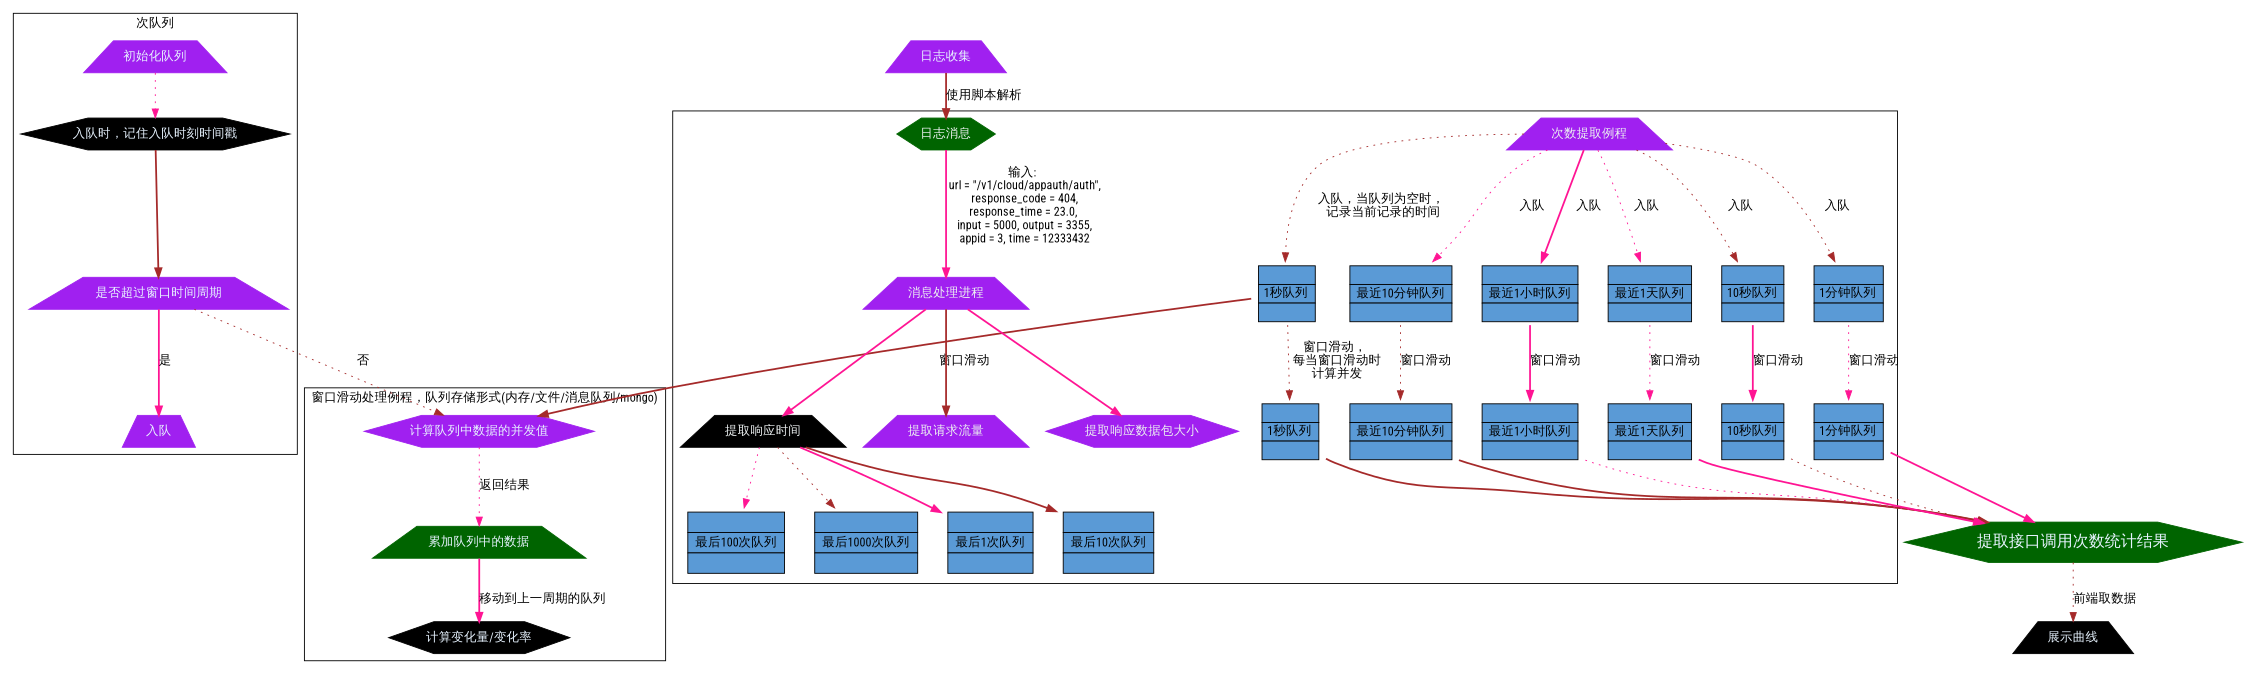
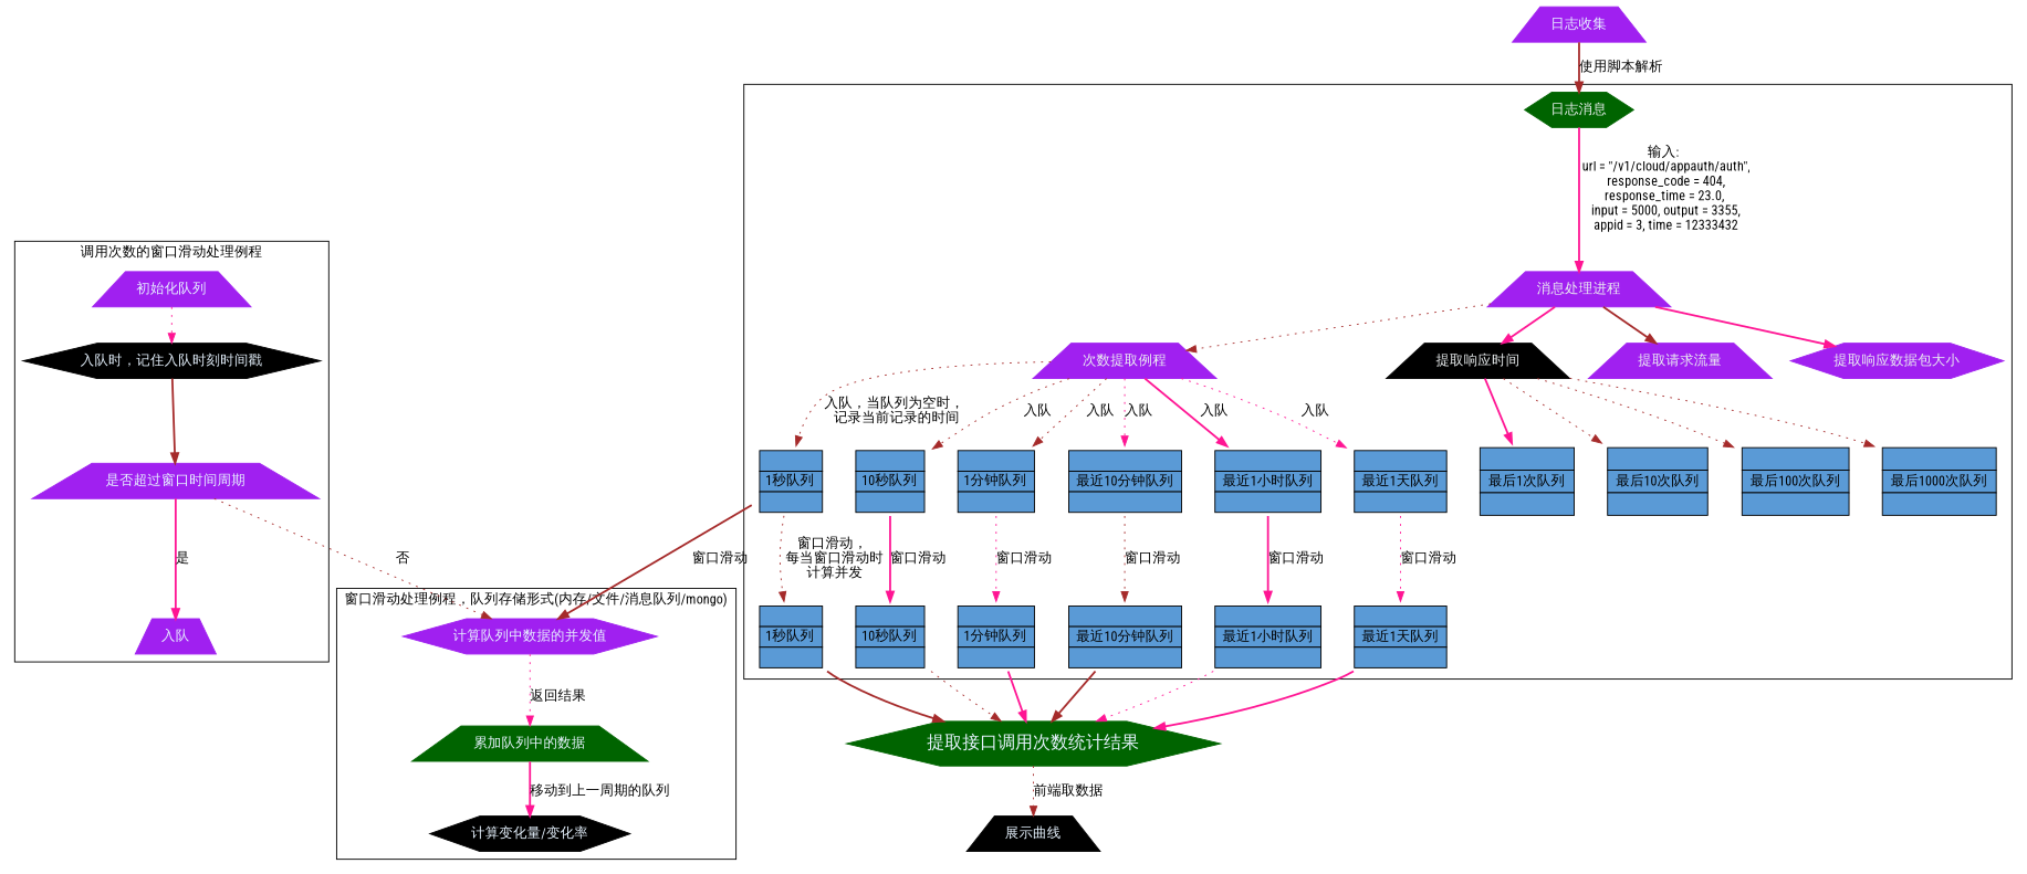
  digraph {
    compound=true
    fontname="Roboto Condensed"
    node [fontname="Roboto Condensed" shape=plaintext]
    edge [color=brown fontname="Roboto Condensed" style=dotted]
    n1 [label=<<TABLE BORDER="0" CELLBORDER="1" CELLSPACING="0" CELLPADDING="2">                             <TR>                             <TD BGCOLOR="#5A9AD6">              </TD>                             </TR>                             <TR>                             <TD BGCOLOR="#5A9AD6"> 1秒队列 </TD>                             </TR>                             <TR>                             <TD BGCOLOR="#5A9AD6">               </TD></TR>                         </TABLE>>]
    n2 [label=<<TABLE BORDER="0" CELLBORDER="1" CELLSPACING="0" CELLPADDING="2">                             <TR>                             <TD BGCOLOR="#5A9AD6">              </TD>                             </TR>                             <TR>                             <TD BGCOLOR="#5A9AD6"> 1秒队列 </TD>                             </TR>                             <TR>                             <TD BGCOLOR="#5A9AD6">               </TD></TR>                         </TABLE>>]
    n3 [label=<<TABLE BORDER="0" CELLBORDER="1" CELLSPACING="0" CELLPADDING="2">                             <TR>                             <TD BGCOLOR="#5A9AD6">              </TD>                             </TR>                             <TR>                             <TD BGCOLOR="#5A9AD6"> 10秒队列 </TD>                             </TR>                             <TR>                             <TD BGCOLOR="#5A9AD6">               </TD></TR>                         </TABLE>>]
    n4 [label=<<TABLE BORDER="0" CELLBORDER="1" CELLSPACING="0" CELLPADDING="2">                             <TR>                             <TD BGCOLOR="#5A9AD6">              </TD>                             </TR>                             <TR>                             <TD BGCOLOR="#5A9AD6"> 10秒队列 </TD>                             </TR>                             <TR>                             <TD BGCOLOR="#5A9AD6">               </TD></TR>                         </TABLE>>]
    n5 [label=<<TABLE BORDER="0" CELLBORDER="1" CELLSPACING="0" CELLPADDING="2">                             <TR>                             <TD BGCOLOR="#5A9AD6">              </TD>                             </TR>                             <TR>                             <TD BGCOLOR="#5A9AD6"> 1分钟队列 </TD>                             </TR>                             <TR>                             <TD BGCOLOR="#5A9AD6">               </TD>                             </TR>                         </TABLE>>]
    n6 [label=<<TABLE BORDER="0" CELLBORDER="1" CELLSPACING="0" CELLPADDING="2">                             <TR>                             <TD BGCOLOR="#5A9AD6">              </TD>                             </TR>                             <TR>                             <TD BGCOLOR="#5A9AD6"> 1分钟队列 </TD>                             </TR>                             <TR>                             <TD BGCOLOR="#5A9AD6">               </TD>                             </TR>                         </TABLE>>]
    n7 [label=<<TABLE BORDER="0" CELLBORDER="1" CELLSPACING="0" CELLPADDING="2">                             <TR>                             <TD BGCOLOR="#5A9AD6">              </TD>                             </TR>                             <TR>                             <TD BGCOLOR="#5A9AD6"> 最近10分钟队列 </TD>                             </TR>                             <TR>                             <TD BGCOLOR="#5A9AD6">               </TD></TR>                         </TABLE>>]
    n8 [label=<<TABLE BORDER="0" CELLBORDER="1" CELLSPACING="0" CELLPADDING="2">                             <TR>                             <TD BGCOLOR="#5A9AD6">              </TD>                             </TR>                             <TR>                             <TD BGCOLOR="#5A9AD6"> 最近10分钟队列 </TD>                             </TR>                             <TR>                             <TD BGCOLOR="#5A9AD6">               </TD></TR>                         </TABLE>>]
    n9 [label=<<TABLE BORDER="0" CELLBORDER="1" CELLSPACING="0" CELLPADDING="2">                             <TR>                             <TD BGCOLOR="#5A9AD6">              </TD>                             </TR>                             <TR>                             <TD BGCOLOR="#5A9AD6"> 最近1小时队列 </TD>                             </TR>                             <TR>                             <TD BGCOLOR="#5A9AD6">               </TD>                             </TR>                         </TABLE>>]
    n10 [label=<<TABLE BORDER="0" CELLBORDER="1" CELLSPACING="0" CELLPADDING="2">                             <TR>                             <TD BGCOLOR="#5A9AD6">              </TD>                             </TR>                             <TR>                             <TD BGCOLOR="#5A9AD6"> 最近1小时队列 </TD>                             </TR>                             <TR>                             <TD BGCOLOR="#5A9AD6">               </TD>                             </TR>                         </TABLE>>]
    n11 [label=<<TABLE BORDER="0" CELLBORDER="1" CELLSPACING="0" CELLPADDING="2">                             <TR>                             <TD BGCOLOR="#5A9AD6">              </TD>                             </TR>                             <TR>                             <TD BGCOLOR="#5A9AD6"> 最近1天队列 </TD>                             </TR>                             <TR>                             <TD BGCOLOR="#5A9AD6">               </TD>                             </TR>                         </TABLE>>]
    n12 [label=<<TABLE BORDER="0" CELLBORDER="1" CELLSPACING="0" CELLPADDING="2">                             <TR>                             <TD BGCOLOR="#5A9AD6">              </TD>                             </TR>                             <TR>                             <TD BGCOLOR="#5A9AD6"> 最近1天队列 </TD>                             </TR>                             <TR>                             <TD BGCOLOR="#5A9AD6">               </TD>                             </TR>                         </TABLE>>]
    n13 [label=<<TABLE BORDER="0" CELLBORDER="1" CELLSPACING="0" CELLPADDING="3">                             <TR>                             <TD BGCOLOR="#5A9AD6">              </TD>                             </TR>                             <TR>                             <TD BGCOLOR="#5A9AD6"> 最后1次队列 </TD>                             </TR>                             <TR>                             <TD BGCOLOR="#5A9AD6">               </TD>                             </TR>                         </TABLE>>]
    n14 [label=<<TABLE BORDER="0" CELLBORDER="1" CELLSPACING="0" CELLPADDING="3">                             <TR>                             <TD BGCOLOR="#5A9AD6">              </TD>                             </TR>                             <TR>                             <TD BGCOLOR="#5A9AD6"> 最后10次队列 </TD>                             </TR>                             <TR>                             <TD BGCOLOR="#5A9AD6">               </TD>                             </TR>                         </TABLE>>]
    n15 [label=<<TABLE BORDER="0" CELLBORDER="1" CELLSPACING="0" CELLPADDING="3">                             <TR>                             <TD BGCOLOR="#5A9AD6">              </TD>                             </TR>                             <TR>                             <TD BGCOLOR="#5A9AD6"> 最后100次队列 </TD>                             </TR>                             <TR>                             <TD BGCOLOR="#5A9AD6">               </TD>                             </TR>                         </TABLE>>]
    n16 [label=<<TABLE BORDER="0" CELLBORDER="1" CELLSPACING="0" CELLPADDING="3">                             <TR>                             <TD BGCOLOR="#5A9AD6">              </TD>                             </TR>                             <TR>                             <TD BGCOLOR="#5A9AD6"> 最后1000次队列 </TD>                             </TR>                             <TR>                             <TD BGCOLOR="#5A9AD6">               </TD>                             </TR>                         </TABLE>>]
    n17 [color=purple fontcolor="#ecf0f1" label="消息处理进程" shape=trapezium style=filled]
    n18 [color=purple fontcolor="#ecf0f1" label="次数提取例程" shape=trapezium style=filled]
    n19 [color=black fontcolor="#ecf0f1" label="提取响应时间" shape=trapezium style=filled]
    n20 [color=purple fontcolor="#ecf0f1" label="提取请求流量" shape=trapezium style=filled]
    n21 [color=purple fontcolor="#ecf0f1" label="提取响应数据包大小" shape=hexagon style=filled]
    n22 [color=darkgreen fontcolor="#ecf0f1" label="日志消息" shape=hexagon style=filled]
    n23 [color=purple fontcolor="#E7F3FF" label="计算队列中数据的并发值" shape=hexagon style=filled]
    n24 [color=darkgreen fontcolor="#E7F3FF" label="累加队列中的数据" shape=trapezium style=filled]
    n25 [color=black fontcolor="#E7F3FF" label="计算变化量/变化率" shape=hexagon style=filled]
    n26 [color=purple fontcolor="#E7F3FF" label="初始化队列" shape=trapezium style=filled]
    n27 [color=black fontcolor="#E7F3FF" label="入队时，记住入队时刻时间戳" shape=hexagon style=filled]
    n28 [color=purple fontcolor="#E7F3FF" label="是否超过窗口时间周期" shape=trapezium style=filled]
    n29 [color=purple fontcolor="#E7F3FF" label="入队" shape=trapezium style=filled]
    n30 [color=darkgreen fontcolor="#E7F3FF" fontsize=18 label="提取接口调用次数统计结果" shape=hexagon style=filled]
    n31 [color=black fontcolor="#E7F3FF" label="展示曲线" shape=trapezium style=filled]
    n32 [color=purple fontcolor="#E7F3FF" label="日志收集" shape=trapezium style=filled]
    subgraph cluster_1 {
      rankdir=TB
      n1
      n2
      n3
      n4
      n5
      n6
      n7
      n8
      n9
      n10
      n11
      n12
      n13
      n14
      n15
      n16
      n17
      n18
      n19
      n20
      n21
      n22
    }
    subgraph cluster_2 {
      label="窗口滑动处理例程，队列存储形式(内存/文件/消息队列/mongo)"
      n23
      n24
      n25
    }
    subgraph cluster_3 {
-     label="次队列"
+     label="调用次数的窗口滑动处理例程"
      n26
      n27
      n28
      n29
    }
    n1 -> n2 [label="窗口滑动，\n 每当窗口滑动时\n 计算并发"]
    n1 -> n23 [label="窗口滑动" style=bold]
    n2 -> n30 [style=bold]
    n3 -> n4 [color=deeppink label="窗口滑动" style=bold]
    n4 -> n30
    n5 -> n6 [color=deeppink label="窗口滑动"]
    n6 -> n30 [color=deeppink style=bold]
    n7 -> n8 [label="窗口滑动"]
    n8 -> n30 [style=bold]
    n9 -> n10 [color=deeppink label="窗口滑动" style=bold]
    n10 -> n30 [color=deeppink]
    n11 -> n12 [color=deeppink label="窗口滑动"]
    n12 -> n30 [color=deeppink style=bold]
+   n17 -> n18
    n17 -> n19 [color=deeppink style=bold]
    n17 -> n20 [style=bold]
    n17 -> n21 [color=deeppink style=bold]
    n18 -> n1 [label="入队，当队列为空时，\n 记录当前记录的时间"]
    n18 -> n3 [label="入队"]
    n18 -> n5 [label="入队"]
    n18 -> n7 [color=deeppink label="入队"]
    n18 -> n9 [color=deeppink label="入队" style=bold]
    n18 -> n11 [color=deeppink label="入队"]
    n19 -> n13 [color=deeppink style=bold]
-   n19 -> n14 [style=bold]
-   n19 -> n15 [color=deeppink]
+   n19 -> n14
+   n19 -> n15
    n19 -> n16
    n22 -> n17 [color=deeppink label="输入: \n url = \"/v1/cloud/appauth/auth\",\n response_code = 404,\n response_time = 23.0, \n input = 5000, output = 3355,\n appid = 3, time = 12333432" style=bold]
    n23 -> n24 [color=deeppink label="返回结果"]
    n24 -> n25 [color=deeppink label="移动到上一周期的队列" style=bold]
    n26 -> n27 [color=deeppink]
    n27 -> n28 [style=bold]
    n28 -> n23 [label="否"]
    n28 -> n29 [color=deeppink label="是" style=bold]
    n30 -> n31 [label="前端取数据"]
    n32 -> n22 [label="使用脚本解析" style=bold]
  }
